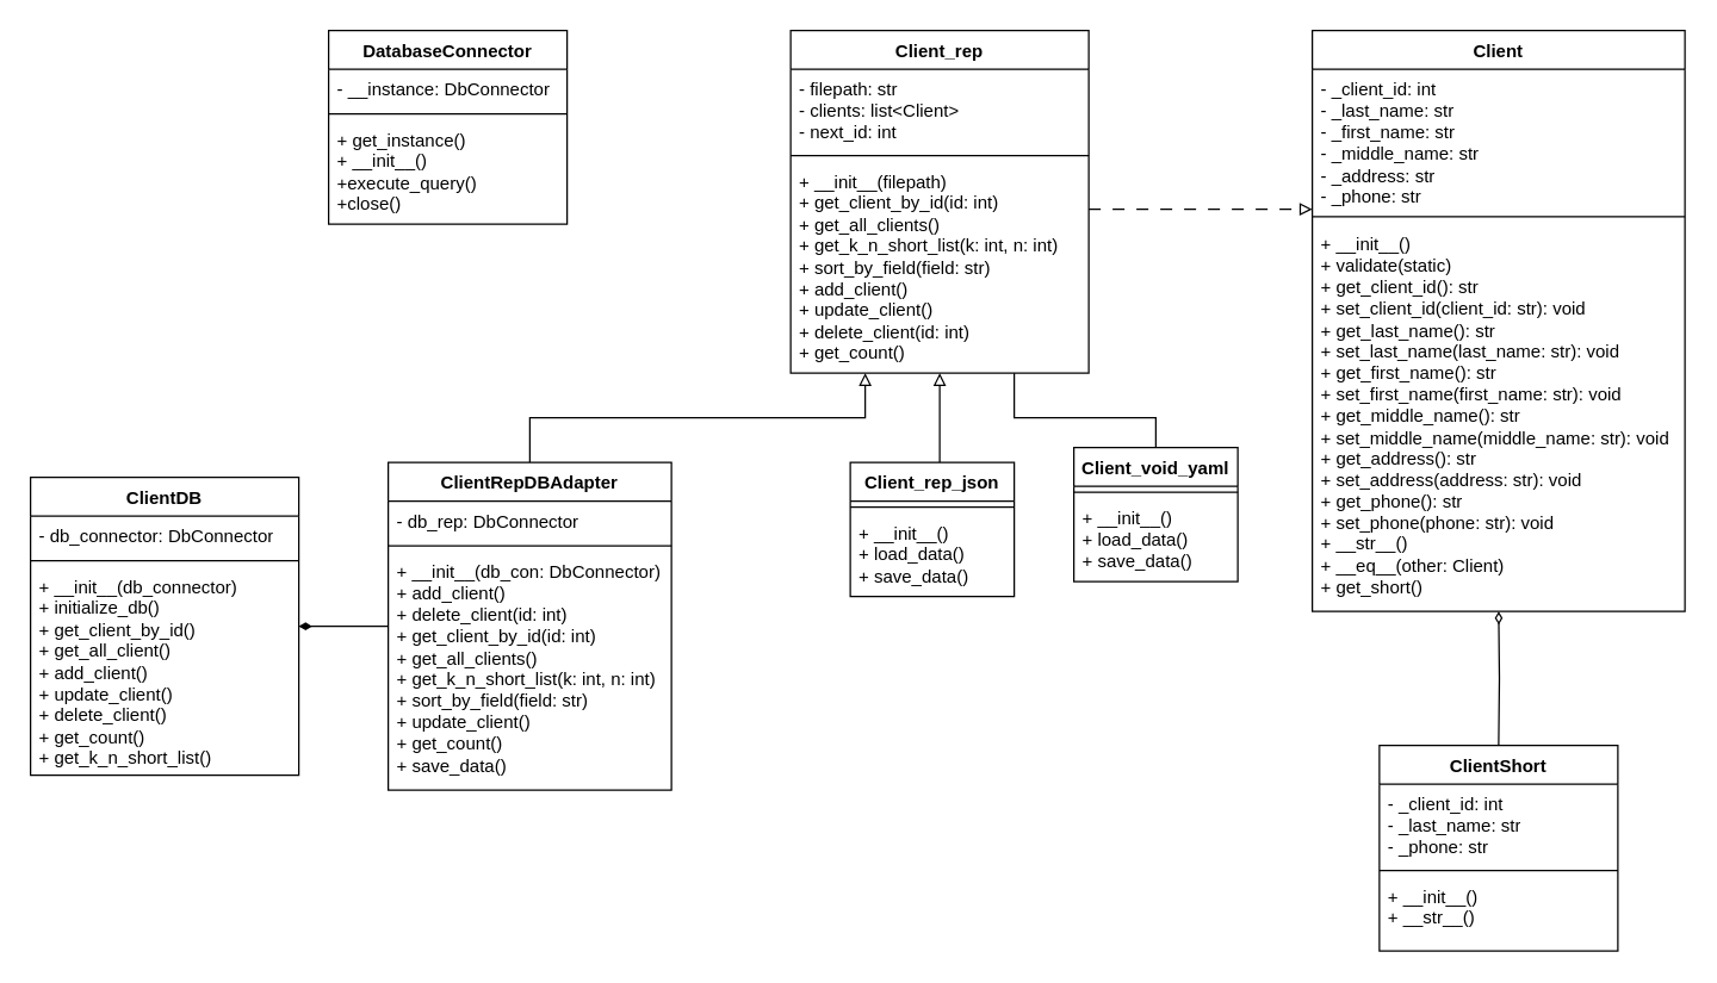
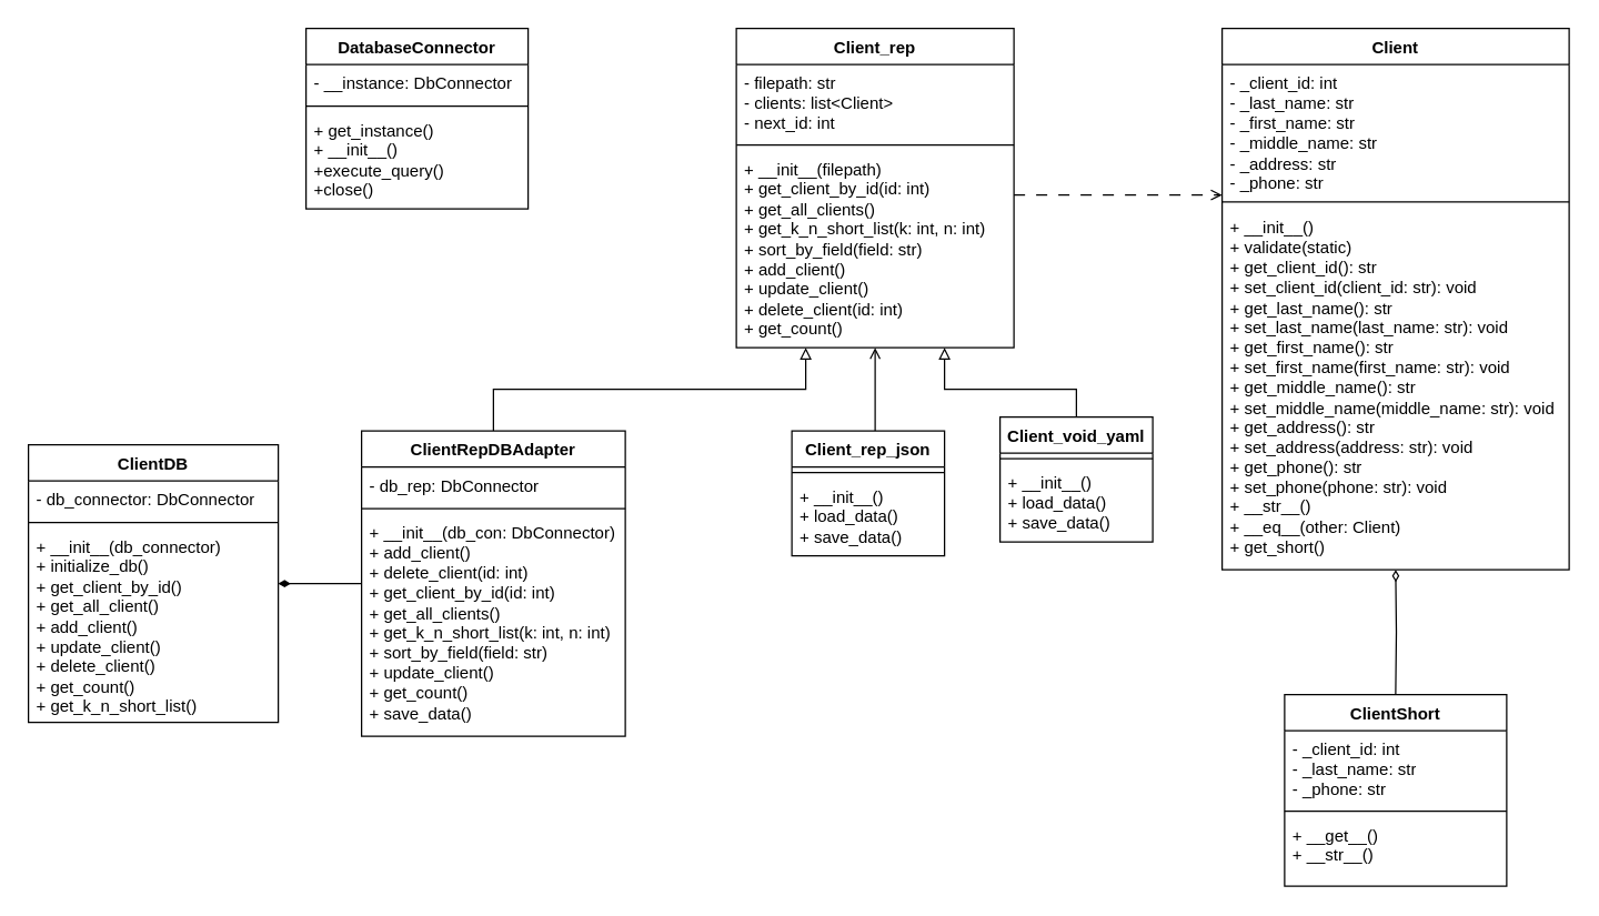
  <mxCell id="0" />
  <mxCell id="1" parent="0" />
  <mxCell id="2" value="Client" style="swimlane;fontStyle=1;align=center;verticalAlign=top;childLayout=stackLayout;horizontal=1;startSize=26;horizontalStack=0;resizeParent=1;resizeParentMax=0;resizeLast=0;collapsible=1;marginBottom=0;whiteSpace=wrap;html=1;" parent="1" vertex="1"><mxGeometry x="880" y="20" width="250" height="390" as="geometry" /></mxCell>
  <mxCell id="3" value="&lt;div&gt;- _client_id: int&lt;/div&gt;&lt;div&gt;- _last_name: str&lt;/div&gt;&lt;div&gt;- _first_name: str&lt;/div&gt;&lt;div&gt;- _middle_name: str&lt;/div&gt;&lt;div&gt;&lt;span style=&quot;background-color: initial;&quot;&gt;- _address: str&lt;/span&gt;&lt;/div&gt;&lt;div&gt;- _phone: str&lt;/div&gt;" style="text;strokeColor=none;fillColor=none;align=left;verticalAlign=top;spacingLeft=4;spacingRight=4;overflow=hidden;rotatable=0;points=[[0,0.5],[1,0.5]];portConstraint=eastwest;whiteSpace=wrap;html=1;" parent="2" vertex="1"><mxGeometry y="26" width="250" height="94" as="geometry" /></mxCell>
  <mxCell id="4" value="" style="line;strokeWidth=1;fillColor=none;align=left;verticalAlign=middle;spacingTop=-1;spacingLeft=3;spacingRight=3;rotatable=0;labelPosition=right;points=[];portConstraint=eastwest;strokeColor=inherit;" parent="2" vertex="1"><mxGeometry y="120" width="250" height="10" as="geometry" /></mxCell>
  <mxCell id="5" value="&lt;div&gt;+ __init__()&lt;div&gt;+ validate(static)&lt;/div&gt;&lt;/div&gt;&lt;div&gt;+ get_client_id(): str&lt;/div&gt;&lt;div&gt;+ set_client_id(client_id: str): void&lt;/div&gt;&lt;div&gt;&lt;div&gt;+ get_last_name(): str&lt;/div&gt;&lt;div&gt;+ set_last_name(last_name: str): void&lt;/div&gt;&lt;/div&gt;&lt;div&gt;&lt;div&gt;+ get_first_name(): str&lt;/div&gt;&lt;div&gt;+ set_first_name(first_name: str): void&lt;/div&gt;&lt;/div&gt;&lt;div&gt;&lt;div&gt;+ get_middle_name(): str&lt;/div&gt;&lt;div&gt;+ set_middle_name(middle_name: str): void&lt;/div&gt;&lt;/div&gt;&lt;div&gt;&lt;div&gt;+ get_address(): str&lt;/div&gt;&lt;div&gt;+ set_address(address: str): void&lt;/div&gt;&lt;/div&gt;&lt;div&gt;&lt;div&gt;+ get_phone(): str&lt;/div&gt;&lt;div&gt;+ set_phone(phone: str): void&lt;/div&gt;&lt;/div&gt;&lt;div&gt;+ __str__()&lt;/div&gt;&lt;div&gt;+ __eq__(other: Client)&lt;/div&gt;&lt;div&gt;+ get_short()&lt;/div&gt;" style="text;strokeColor=none;fillColor=none;align=left;verticalAlign=top;spacingLeft=4;spacingRight=4;overflow=hidden;rotatable=0;points=[[0,0.5],[1,0.5]];portConstraint=eastwest;whiteSpace=wrap;html=1;" parent="2" vertex="1"><mxGeometry y="130" width="250" height="260" as="geometry" /></mxCell>
- <mxCell id="6" style="edgeStyle=orthogonalEdgeStyle;rounded=0;orthogonalLoop=1;jettySize=auto;html=1;dashed=1;dashPattern=8 8;endArrow=block;endFill=0;" parent="1" source="7" target="2" edge="1"><mxGeometry relative="1" as="geometry"><Array as="points"><mxPoint x="810" y="140" /><mxPoint x="810" y="140" /></Array></mxGeometry></mxCell>
+ <mxCell id="6" style="edgeStyle=orthogonalEdgeStyle;rounded=0;orthogonalLoop=1;jettySize=auto;html=1;dashed=1;dashPattern=8 8;endArrow=open;endFill=0;" parent="1" source="7" target="2" edge="1"><mxGeometry relative="1" as="geometry"><Array as="points"><mxPoint x="810" y="140" /><mxPoint x="810" y="140" /></Array></mxGeometry></mxCell>
  <mxCell id="7" value="Client_rep" style="swimlane;fontStyle=1;align=center;verticalAlign=top;childLayout=stackLayout;horizontal=1;startSize=26;horizontalStack=0;resizeParent=1;resizeParentMax=0;resizeLast=0;collapsible=1;marginBottom=0;whiteSpace=wrap;html=1;" parent="1" vertex="1"><mxGeometry x="530" y="20" width="200" height="230" as="geometry" /></mxCell>
  <mxCell id="8" value="&lt;div&gt;- filepath: str&lt;/div&gt;&lt;div&gt;- clients: list&amp;lt;Client&amp;gt;&lt;/div&gt;&lt;div&gt;- next_id: int&lt;/div&gt;" style="text;strokeColor=none;fillColor=none;align=left;verticalAlign=top;spacingLeft=4;spacingRight=4;overflow=hidden;rotatable=0;points=[[0,0.5],[1,0.5]];portConstraint=eastwest;whiteSpace=wrap;html=1;" parent="7" vertex="1"><mxGeometry y="26" width="200" height="54" as="geometry" /></mxCell>
  <mxCell id="9" value="" style="line;strokeWidth=1;fillColor=none;align=left;verticalAlign=middle;spacingTop=-1;spacingLeft=3;spacingRight=3;rotatable=0;labelPosition=right;points=[];portConstraint=eastwest;strokeColor=inherit;" parent="7" vertex="1"><mxGeometry y="80" width="200" height="8" as="geometry" /></mxCell>
  <mxCell id="10" value="&lt;div&gt;+ __init__(filepath)&lt;/div&gt;&lt;div&gt;+ get_client_by_id(id: int)&lt;/div&gt;&lt;div&gt;+ get_all_clients()&lt;/div&gt;&lt;div&gt;+ get_k_n_short_list(k: int, n: int)&lt;/div&gt;&lt;div&gt;+ sort_by_field(field: str)&lt;/div&gt;&lt;div&gt;+ add_client()&lt;/div&gt;&lt;div&gt;+ update_client()&lt;/div&gt;&lt;div&gt;+ delete_client(id: int)&lt;/div&gt;&lt;div&gt;+ get_count()&lt;/div&gt;" style="text;strokeColor=none;fillColor=none;align=left;verticalAlign=top;spacingLeft=4;spacingRight=4;overflow=hidden;rotatable=0;points=[[0,0.5],[1,0.5]];portConstraint=eastwest;whiteSpace=wrap;html=1;" parent="7" vertex="1"><mxGeometry y="88" width="200" height="142" as="geometry" /></mxCell>
- <mxCell id="11" style="edgeStyle=orthogonalEdgeStyle;rounded=0;orthogonalLoop=1;jettySize=auto;html=1;endArrow=block;endFill=0;" parent="1" source="12" target="7" edge="1"><mxGeometry relative="1" as="geometry"><Array as="points"><mxPoint x="630" y="270" /><mxPoint x="630" y="270" /></Array></mxGeometry></mxCell>
+ <mxCell id="11" style="edgeStyle=orthogonalEdgeStyle;rounded=0;orthogonalLoop=1;jettySize=auto;html=1;endArrow=open;endFill=0;" parent="1" source="12" target="7" edge="1"><mxGeometry relative="1" as="geometry"><Array as="points"><mxPoint x="630" y="270" /><mxPoint x="630" y="270" /></Array></mxGeometry></mxCell>
  <mxCell id="12" value="Client_rep_json" style="swimlane;fontStyle=1;align=center;verticalAlign=top;childLayout=stackLayout;horizontal=1;startSize=26;horizontalStack=0;resizeParent=1;resizeParentMax=0;resizeLast=0;collapsible=1;marginBottom=0;whiteSpace=wrap;html=1;" parent="1" vertex="1"><mxGeometry x="570" y="310" width="110" height="90" as="geometry" /></mxCell>
  <mxCell id="13" value="" style="line;strokeWidth=1;fillColor=none;align=left;verticalAlign=middle;spacingTop=-1;spacingLeft=3;spacingRight=3;rotatable=0;labelPosition=right;points=[];portConstraint=eastwest;strokeColor=inherit;" parent="12" vertex="1"><mxGeometry y="26" width="110" height="8" as="geometry" /></mxCell>
  <mxCell id="14" value="+ __init__()&lt;div&gt;+ load_data()&lt;/div&gt;&lt;div&gt;+ save_data()&lt;/div&gt;" style="text;strokeColor=none;fillColor=none;align=left;verticalAlign=top;spacingLeft=4;spacingRight=4;overflow=hidden;rotatable=0;points=[[0,0.5],[1,0.5]];portConstraint=eastwest;whiteSpace=wrap;html=1;" parent="12" vertex="1"><mxGeometry y="34" width="110" height="56" as="geometry" /></mxCell>
- <mxCell id="15" style="edgeStyle=orthogonalEdgeStyle;rounded=0;orthogonalLoop=1;jettySize=auto;html=1;endArrow=none;endFill=0;" parent="1" source="16" target="7" edge="1"><mxGeometry relative="1" as="geometry"><Array as="points"><mxPoint x="775" y="280" /><mxPoint x="680" y="280" /></Array></mxGeometry></mxCell>
+ <mxCell id="15" style="edgeStyle=orthogonalEdgeStyle;rounded=0;orthogonalLoop=1;jettySize=auto;html=1;endArrow=block;endFill=0;" parent="1" source="16" target="7" edge="1"><mxGeometry relative="1" as="geometry"><Array as="points"><mxPoint x="775" y="280" /><mxPoint x="680" y="280" /></Array></mxGeometry></mxCell>
  <mxCell id="16" value="Client_void_yaml" style="swimlane;fontStyle=1;align=center;verticalAlign=top;childLayout=stackLayout;horizontal=1;startSize=26;horizontalStack=0;resizeParent=1;resizeParentMax=0;resizeLast=0;collapsible=1;marginBottom=0;whiteSpace=wrap;html=1;" parent="1" vertex="1"><mxGeometry x="720" y="300" width="110" height="90" as="geometry" /></mxCell>
  <mxCell id="17" value="" style="line;strokeWidth=1;fillColor=none;align=left;verticalAlign=middle;spacingTop=-1;spacingLeft=3;spacingRight=3;rotatable=0;labelPosition=right;points=[];portConstraint=eastwest;strokeColor=inherit;" parent="16" vertex="1"><mxGeometry y="26" width="110" height="8" as="geometry" /></mxCell>
  <mxCell id="18" value="+ __init__()&lt;div&gt;+ load_data()&lt;/div&gt;&lt;div&gt;+ save_data()&lt;/div&gt;" style="text;strokeColor=none;fillColor=none;align=left;verticalAlign=top;spacingLeft=4;spacingRight=4;overflow=hidden;rotatable=0;points=[[0,0.5],[1,0.5]];portConstraint=eastwest;whiteSpace=wrap;html=1;" parent="16" vertex="1"><mxGeometry y="34" width="110" height="56" as="geometry" /></mxCell>
  <mxCell id="19" style="edgeStyle=orthogonalEdgeStyle;rounded=0;orthogonalLoop=1;jettySize=auto;html=1;endArrow=diamondThin;endFill=0;strokeWidth=1;arcSize=20;" parent="1" target="2" edge="1"><mxGeometry relative="1" as="geometry"><mxPoint x="1005" y="500" as="sourcePoint" /></mxGeometry></mxCell>
  <mxCell id="20" value="ClientShort" style="swimlane;fontStyle=1;align=center;verticalAlign=top;childLayout=stackLayout;horizontal=1;startSize=26;horizontalStack=0;resizeParent=1;resizeParentMax=0;resizeLast=0;collapsible=1;marginBottom=0;whiteSpace=wrap;html=1;" vertex="1" parent="1"><mxGeometry x="925" y="500" width="160" height="138" as="geometry" /></mxCell>
  <mxCell id="21" value="- _client_id: int&lt;div&gt;- _last_name: str&lt;/div&gt;&lt;div&gt;- _phone: str&lt;/div&gt;" style="text;strokeColor=none;fillColor=none;align=left;verticalAlign=top;spacingLeft=4;spacingRight=4;overflow=hidden;rotatable=0;points=[[0,0.5],[1,0.5]];portConstraint=eastwest;whiteSpace=wrap;html=1;" vertex="1" parent="20"><mxGeometry y="26" width="160" height="54" as="geometry" /></mxCell>
  <mxCell id="22" value="" style="line;strokeWidth=1;fillColor=none;align=left;verticalAlign=middle;spacingTop=-1;spacingLeft=3;spacingRight=3;rotatable=0;labelPosition=right;points=[];portConstraint=eastwest;strokeColor=inherit;" vertex="1" parent="20"><mxGeometry y="80" width="160" height="8" as="geometry" /></mxCell>
- <mxCell id="23" value="&lt;div&gt;+&amp;nbsp;&lt;span style=&quot;background-color: initial;&quot;&gt;__init__()&lt;/span&gt;&lt;/div&gt;+ __str__()" style="text;strokeColor=none;fillColor=none;align=left;verticalAlign=top;spacingLeft=4;spacingRight=4;overflow=hidden;rotatable=0;points=[[0,0.5],[1,0.5]];portConstraint=eastwest;whiteSpace=wrap;html=1;" vertex="1" parent="20"><mxGeometry y="88" width="160" height="50" as="geometry" /></mxCell>
+ <mxCell id="23" value="&lt;div&gt;+&amp;nbsp;&lt;span style=&quot;background-color: initial;&quot;&gt;__get__()&lt;/span&gt;&lt;/div&gt;+ __str__()" style="text;strokeColor=none;fillColor=none;align=left;verticalAlign=top;spacingLeft=4;spacingRight=4;overflow=hidden;rotatable=0;points=[[0,0.5],[1,0.5]];portConstraint=eastwest;whiteSpace=wrap;html=1;" vertex="1" parent="20"><mxGeometry y="88" width="160" height="50" as="geometry" /></mxCell>
  <mxCell id="24" value="DatabaseConnector" style="swimlane;fontStyle=1;align=center;verticalAlign=top;childLayout=stackLayout;horizontal=1;startSize=26;horizontalStack=0;resizeParent=1;resizeParentMax=0;resizeLast=0;collapsible=1;marginBottom=0;whiteSpace=wrap;html=1;" vertex="1" parent="1"><mxGeometry x="220" y="20" width="160" height="130" as="geometry" /></mxCell>
  <mxCell id="25" value="- __instance: DbConnector" style="text;strokeColor=none;fillColor=none;align=left;verticalAlign=top;spacingLeft=4;spacingRight=4;overflow=hidden;rotatable=0;points=[[0,0.5],[1,0.5]];portConstraint=eastwest;whiteSpace=wrap;html=1;" vertex="1" parent="24"><mxGeometry y="26" width="160" height="26" as="geometry" /></mxCell>
  <mxCell id="26" value="" style="line;strokeWidth=1;fillColor=none;align=left;verticalAlign=middle;spacingTop=-1;spacingLeft=3;spacingRight=3;rotatable=0;labelPosition=right;points=[];portConstraint=eastwest;strokeColor=inherit;" vertex="1" parent="24"><mxGeometry y="52" width="160" height="8" as="geometry" /></mxCell>
  <mxCell id="27" value="+ get_instance()&lt;div&gt;+ __init__()&lt;/div&gt;&lt;div&gt;+execute_query()&lt;/div&gt;&lt;div&gt;+close()&lt;/div&gt;" style="text;strokeColor=none;fillColor=none;align=left;verticalAlign=top;spacingLeft=4;spacingRight=4;overflow=hidden;rotatable=0;points=[[0,0.5],[1,0.5]];portConstraint=eastwest;whiteSpace=wrap;html=1;" vertex="1" parent="24"><mxGeometry y="60" width="160" height="70" as="geometry" /></mxCell>
  <mxCell id="28" style="edgeStyle=orthogonalEdgeStyle;rounded=0;orthogonalLoop=1;jettySize=auto;html=1;endArrow=block;endFill=0;" edge="1" parent="1" source="30" target="7"><mxGeometry relative="1" as="geometry"><Array as="points"><mxPoint x="355" y="280" /><mxPoint x="580" y="280" /></Array></mxGeometry></mxCell>
  <mxCell id="29" style="edgeStyle=orthogonalEdgeStyle;rounded=0;orthogonalLoop=1;jettySize=auto;html=1;endArrow=diamondThin;endFill=1;" edge="1" parent="1" source="30" target="34"><mxGeometry relative="1" as="geometry" /></mxCell>
  <mxCell id="30" value="ClientRepDBAdapter" style="swimlane;fontStyle=1;align=center;verticalAlign=top;childLayout=stackLayout;horizontal=1;startSize=26;horizontalStack=0;resizeParent=1;resizeParentMax=0;resizeLast=0;collapsible=1;marginBottom=0;whiteSpace=wrap;html=1;" vertex="1" parent="1"><mxGeometry x="260" y="310" width="190" height="220" as="geometry" /></mxCell>
  <mxCell id="31" value="- db_rep: DbConnector" style="text;strokeColor=none;fillColor=none;align=left;verticalAlign=top;spacingLeft=4;spacingRight=4;overflow=hidden;rotatable=0;points=[[0,0.5],[1,0.5]];portConstraint=eastwest;whiteSpace=wrap;html=1;" vertex="1" parent="30"><mxGeometry y="26" width="190" height="26" as="geometry" /></mxCell>
  <mxCell id="32" value="" style="line;strokeWidth=1;fillColor=none;align=left;verticalAlign=middle;spacingTop=-1;spacingLeft=3;spacingRight=3;rotatable=0;labelPosition=right;points=[];portConstraint=eastwest;strokeColor=inherit;" vertex="1" parent="30"><mxGeometry y="52" width="190" height="8" as="geometry" /></mxCell>
  <mxCell id="33" value="&lt;div&gt;+ __init__(db_con: DbConnector)&lt;/div&gt;&lt;div&gt;+ add_client()&lt;/div&gt;&lt;div&gt;&lt;span style=&quot;background-color: transparent; color: light-dark(rgb(0, 0, 0), rgb(255, 255, 255));&quot;&gt;+ delete_client(id: int)&lt;/span&gt;&lt;/div&gt;&lt;div&gt;+ get_client_by_id(id: int)&lt;/div&gt;&lt;div&gt;+ get_all_clients()&lt;/div&gt;&lt;div&gt;+ get_k_n_short_list(k: int, n: int)&lt;/div&gt;&lt;div&gt;+ sort_by_field(field: str)&lt;/div&gt;&lt;div&gt;+ update_client()&lt;/div&gt;&lt;div&gt;+ get_count()&lt;/div&gt;&lt;div&gt;+ save_data()&lt;/div&gt;" style="text;strokeColor=none;fillColor=none;align=left;verticalAlign=top;spacingLeft=4;spacingRight=4;overflow=hidden;rotatable=0;points=[[0,0.5],[1,0.5]];portConstraint=eastwest;whiteSpace=wrap;html=1;" vertex="1" parent="30"><mxGeometry y="60" width="190" height="160" as="geometry" /></mxCell>
  <mxCell id="34" value="ClientDB" style="swimlane;fontStyle=1;align=center;verticalAlign=top;childLayout=stackLayout;horizontal=1;startSize=26;horizontalStack=0;resizeParent=1;resizeParentMax=0;resizeLast=0;collapsible=1;marginBottom=0;whiteSpace=wrap;html=1;" vertex="1" parent="1"><mxGeometry x="20" y="320" width="180" height="200" as="geometry" /></mxCell>
  <mxCell id="35" value="- db_connector: DbConnector" style="text;strokeColor=none;fillColor=none;align=left;verticalAlign=top;spacingLeft=4;spacingRight=4;overflow=hidden;rotatable=0;points=[[0,0.5],[1,0.5]];portConstraint=eastwest;whiteSpace=wrap;html=1;" vertex="1" parent="34"><mxGeometry y="26" width="180" height="26" as="geometry" /></mxCell>
  <mxCell id="36" value="" style="line;strokeWidth=1;fillColor=none;align=left;verticalAlign=middle;spacingTop=-1;spacingLeft=3;spacingRight=3;rotatable=0;labelPosition=right;points=[];portConstraint=eastwest;strokeColor=inherit;" vertex="1" parent="34"><mxGeometry y="52" width="180" height="8" as="geometry" /></mxCell>
  <mxCell id="37" value="+ __init__(db_connector)&lt;div&gt;+&amp;nbsp;initialize_db()&lt;/div&gt;&lt;div&gt;+&amp;nbsp;get_client_by_id()&lt;/div&gt;&lt;div&gt;+&amp;nbsp;get_all_client()&lt;/div&gt;&lt;div&gt;+&amp;nbsp;add_client()&lt;/div&gt;&lt;div&gt;+&amp;nbsp;update_client()&lt;/div&gt;&lt;div&gt;+&amp;nbsp;delete_client()&lt;/div&gt;&lt;div&gt;+&amp;nbsp;get_count()&lt;/div&gt;&lt;div&gt;+&amp;nbsp;get_k_n_short_list()&lt;/div&gt;" style="text;strokeColor=none;fillColor=none;align=left;verticalAlign=top;spacingLeft=4;spacingRight=4;overflow=hidden;rotatable=0;points=[[0,0.5],[1,0.5]];portConstraint=eastwest;whiteSpace=wrap;html=1;" vertex="1" parent="34"><mxGeometry y="60" width="180" height="140" as="geometry" /></mxCell>
